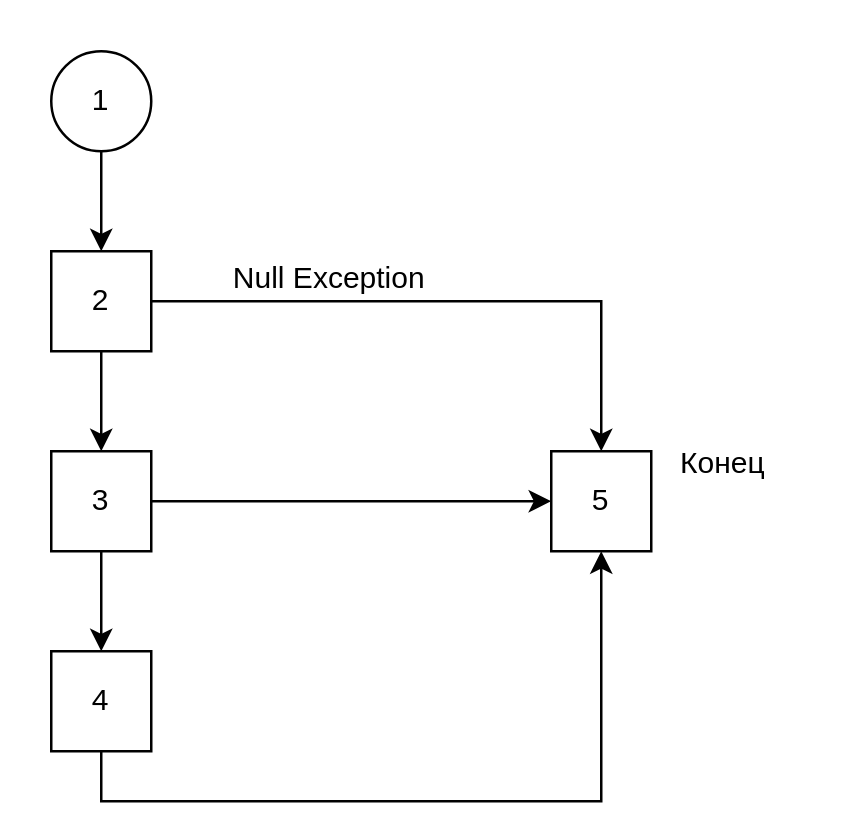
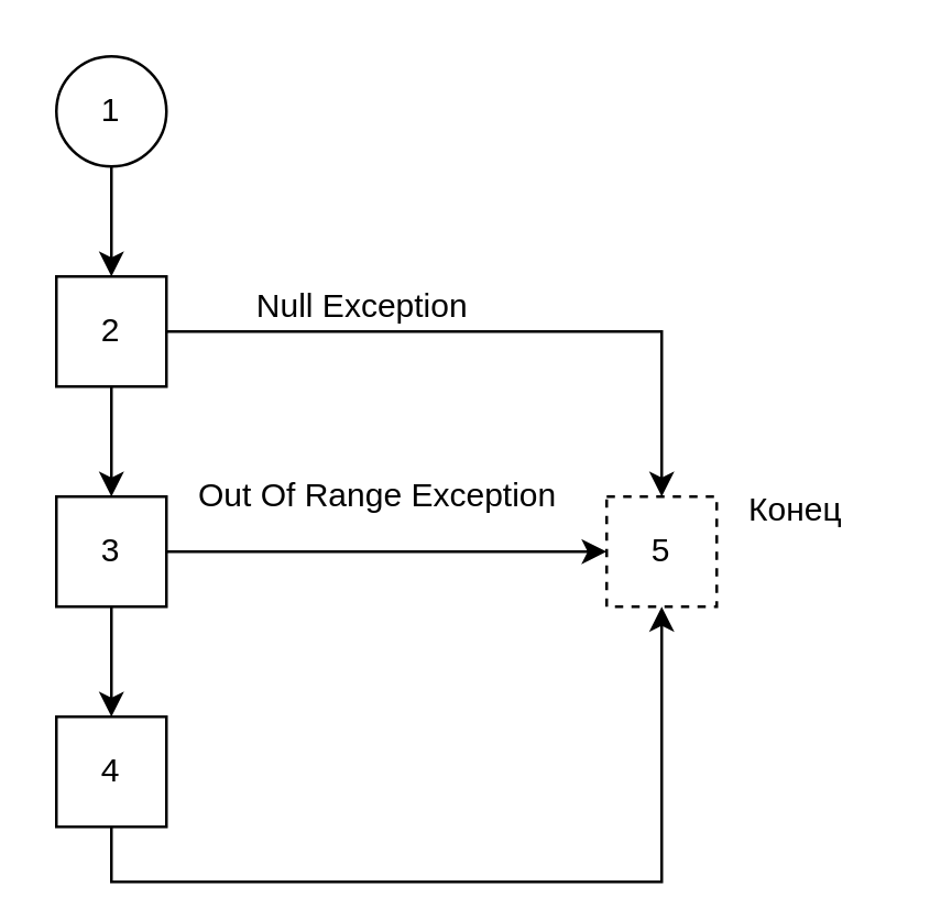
  <mxCell id="0" />
  <mxCell id="1" parent="0" />
  <mxCell id="2" style="edgeStyle=orthogonalEdgeStyle;rounded=0;orthogonalLoop=1;jettySize=auto;html=1;exitX=0.5;exitY=1;exitDx=0;exitDy=0;entryX=0.5;entryY=0;entryDx=0;entryDy=0;" parent="1" source="3" target="7" edge="1"><mxGeometry relative="1" as="geometry" /></mxCell>
  <mxCell id="3" value="1" style="ellipse;whiteSpace=wrap;html=1;" parent="1" vertex="1"><mxGeometry x="20" y="20" width="40" height="40" as="geometry" /></mxCell>
  <mxCell id="4" style="edgeStyle=orthogonalEdgeStyle;rounded=0;orthogonalLoop=1;jettySize=auto;html=1;exitX=1;exitY=0.5;exitDx=0;exitDy=0;entryX=0.5;entryY=0;entryDx=0;entryDy=0;" parent="1" source="7" target="11" edge="1"><mxGeometry relative="1" as="geometry" /></mxCell>
  <mxCell id="5" value="Null Exception" style="text;html=1;resizable=0;points=[];align=center;verticalAlign=middle;labelBackgroundColor=#ffffff;" parent="4" vertex="1" connectable="0"><mxGeometry x="-0.491" y="2" relative="1" as="geometry"><mxPoint x="9.5" y="-8" as="offset" /></mxGeometry></mxCell>
  <mxCell id="6" style="edgeStyle=orthogonalEdgeStyle;rounded=0;orthogonalLoop=1;jettySize=auto;html=1;exitX=0.5;exitY=1;exitDx=0;exitDy=0;entryX=0.5;entryY=0;entryDx=0;entryDy=0;" parent="1" source="7" target="10" edge="1"><mxGeometry relative="1" as="geometry" /></mxCell>
  <mxCell id="7" value="2" style="rounded=0;whiteSpace=wrap;html=1;" parent="1" vertex="1"><mxGeometry x="20" y="100" width="40" height="40" as="geometry" /></mxCell>
  <mxCell id="8" style="edgeStyle=orthogonalEdgeStyle;rounded=0;orthogonalLoop=1;jettySize=auto;html=1;exitX=1;exitY=0.5;exitDx=0;exitDy=0;entryX=0;entryY=0.5;entryDx=0;entryDy=0;" parent="1" source="10" target="11" edge="1"><mxGeometry relative="1" as="geometry" /></mxCell>
  <mxCell id="9" style="edgeStyle=orthogonalEdgeStyle;rounded=0;orthogonalLoop=1;jettySize=auto;html=1;exitX=0.5;exitY=1;exitDx=0;exitDy=0;entryX=0.5;entryY=0;entryDx=0;entryDy=0;" parent="1" source="10" target="13" edge="1"><mxGeometry relative="1" as="geometry" /></mxCell>
  <mxCell id="10" value="3" style="rounded=0;whiteSpace=wrap;html=1;" parent="1" vertex="1"><mxGeometry x="20" y="180" width="40" height="40" as="geometry" /></mxCell>
- <mxCell id="11" value="5" style="rounded=0;whiteSpace=wrap;html=1;" parent="1" vertex="1"><mxGeometry x="220" y="180" width="40" height="40" as="geometry" /></mxCell>
+ <mxCell id="11" value="5" style="rounded=0;whiteSpace=wrap;html=1;dashed=1;" parent="1" vertex="1"><mxGeometry x="220" y="180" width="40" height="40" as="geometry" /></mxCell>
  <mxCell id="12" style="edgeStyle=orthogonalEdgeStyle;rounded=0;orthogonalLoop=1;jettySize=auto;html=1;exitX=0.5;exitY=1;exitDx=0;exitDy=0;entryX=0.5;entryY=1;entryDx=0;entryDy=0;" parent="1" source="13" target="11" edge="1"><mxGeometry relative="1" as="geometry" /></mxCell>
  <mxCell id="13" value="4" style="rounded=0;whiteSpace=wrap;html=1;" parent="1" vertex="1"><mxGeometry x="20" y="260" width="40" height="40" as="geometry" /></mxCell>
+ <mxCell id="14" value="Out Of Range Exception" style="text;html=1;resizable=0;points=[];autosize=1;align=left;verticalAlign=top;spacingTop=-4;" parent="1" vertex="1"><mxGeometry x="70" y="170" width="150" height="20" as="geometry" /></mxCell>
  <mxCell id="15" value="Конец" style="text;html=1;resizable=0;points=[];autosize=1;align=left;verticalAlign=top;spacingTop=-4;" vertex="1" parent="1"><mxGeometry x="270" y="175" width="50" height="20" as="geometry" /></mxCell>
